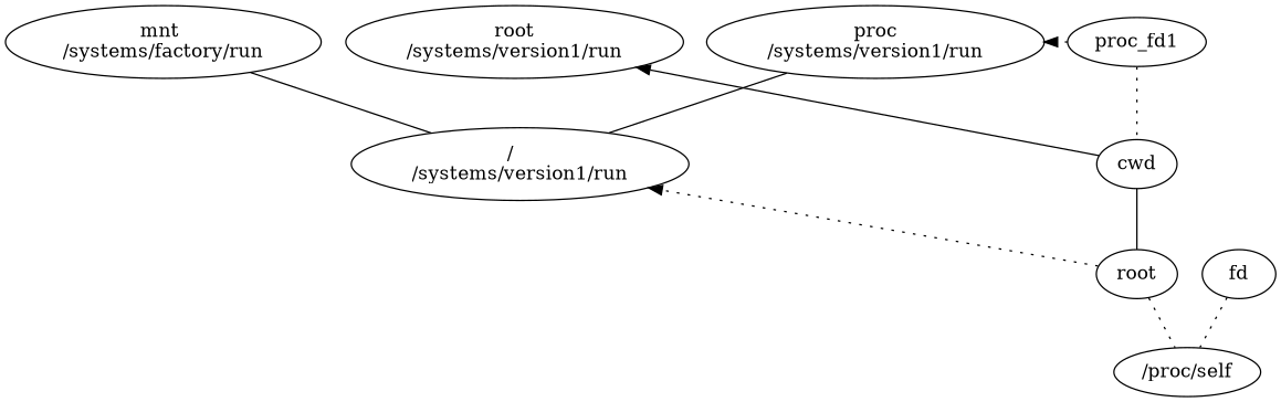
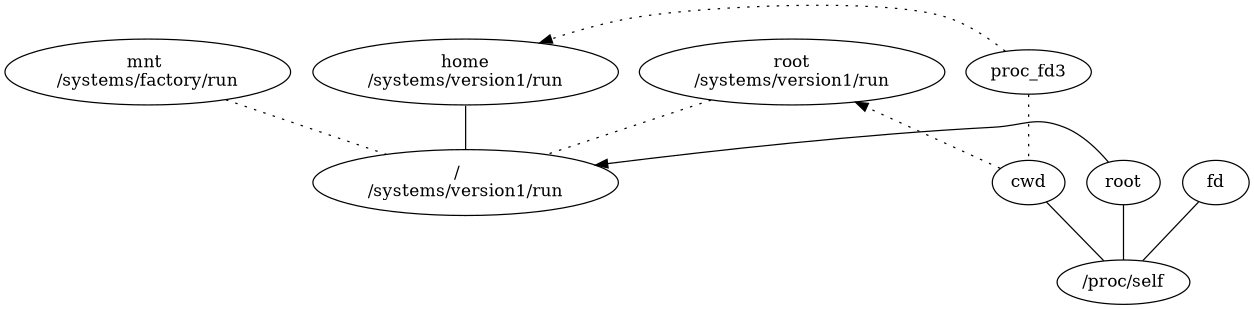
  digraph {
    edge [arrowhead=none style=dotted]
    n1 [label="mnt \n/systems/factory/run"]
    n2 [label="/   \n/systems/version1/run"]
-   n3 [label="proc\n/systems/version1/run"]
+   n3 [label="home\n/systems/version1/run"]
    n4 [label="root\n/systems/version1/run"]
    n5 [label="/proc/self"]
    n6 [label=root]
    n7 [label=cwd]
    n8 [label=fd]
-   proc_fd3 [label=proc_fd1]
-   n1 -> n2 [style=solid]
+   proc_fd3
+   n1 -> n2
    n3 -> n2 [style=solid]
-   n6 -> n2 [constraint=false arrowhead=""]
-   n6 -> n5
-   n7 -> n4 [constraint=false style=solid arrowhead=""]
-   n7 -> n6 [style=solid]
-   n8 -> n5
+   n4 -> n2
+   n6 -> n2 [constraint=false style=solid arrowhead=""]
+   n6 -> n5 [style=solid]
+   n7 -> n4 [constraint=false arrowhead=""]
+   n7 -> n5 [style=solid]
+   n8 -> n5 [style=solid]
    proc_fd3 -> n3 [constraint=false arrowhead=""]
    proc_fd3 -> n7
  }
